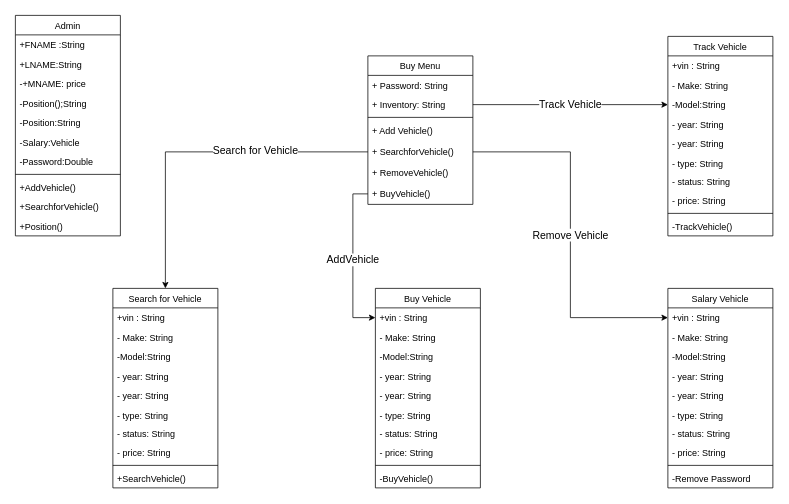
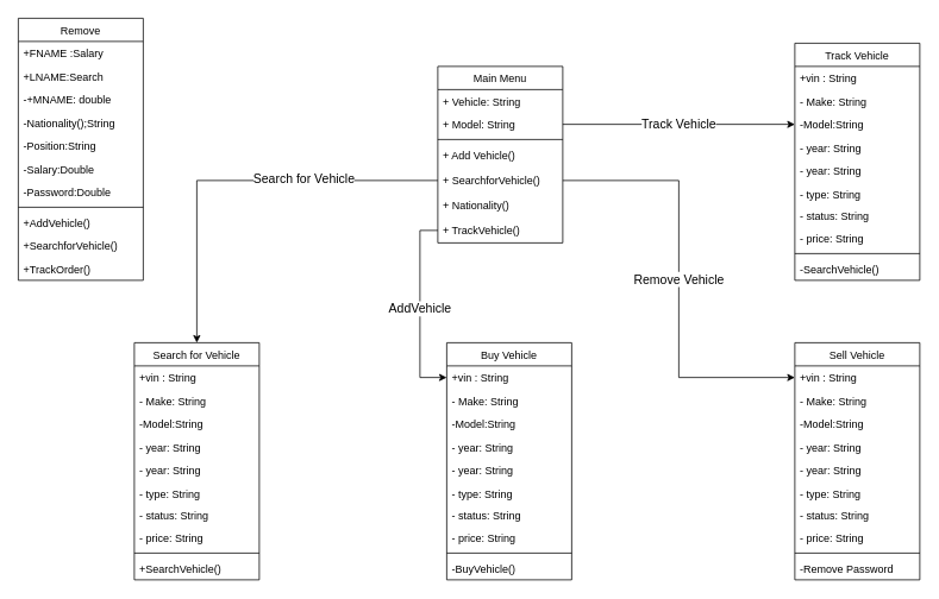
  <mxCell id="0" />
  <mxCell id="1" parent="0" />
- <mxCell id="2" value="Admin" style="swimlane;fontStyle=0;childLayout=stackLayout;horizontal=1;startSize=26;fillColor=none;horizontalStack=0;resizeParent=1;resizeParentMax=0;resizeLast=0;collapsible=1;marginBottom=0;" parent="1" vertex="1"><mxGeometry x="20" y="20" width="140" height="294" as="geometry" /></mxCell>
- <mxCell id="3" value="+FNAME :String" style="text;strokeColor=none;fillColor=none;align=left;verticalAlign=top;spacingLeft=4;spacingRight=4;overflow=hidden;rotatable=0;points=[[0,0.5],[1,0.5]];portConstraint=eastwest;" parent="2" vertex="1"><mxGeometry y="26" width="140" height="26" as="geometry" /></mxCell>
- <mxCell id="4" value="+LNAME:String" style="text;strokeColor=none;fillColor=none;align=left;verticalAlign=top;spacingLeft=4;spacingRight=4;overflow=hidden;rotatable=0;points=[[0,0.5],[1,0.5]];portConstraint=eastwest;" parent="2" vertex="1"><mxGeometry y="52" width="140" height="26" as="geometry" /></mxCell>
- <mxCell id="5" value="-+MNAME: price&#10;" style="text;strokeColor=none;fillColor=none;align=left;verticalAlign=top;spacingLeft=4;spacingRight=4;overflow=hidden;rotatable=0;points=[[0,0.5],[1,0.5]];portConstraint=eastwest;" parent="2" vertex="1"><mxGeometry y="78" width="140" height="26" as="geometry" /></mxCell>
- <mxCell id="6" value="-Position();String&#10;" style="text;strokeColor=none;fillColor=none;align=left;verticalAlign=top;spacingLeft=4;spacingRight=4;overflow=hidden;rotatable=0;points=[[0,0.5],[1,0.5]];portConstraint=eastwest;" parent="2" vertex="1"><mxGeometry y="104" width="140" height="26" as="geometry" /></mxCell>
+ <mxCell id="2" value="Remove" style="swimlane;fontStyle=0;childLayout=stackLayout;horizontal=1;startSize=26;fillColor=none;horizontalStack=0;resizeParent=1;resizeParentMax=0;resizeLast=0;collapsible=1;marginBottom=0;" parent="1" vertex="1"><mxGeometry x="20" y="20" width="140" height="294" as="geometry" /></mxCell>
+ <mxCell id="3" value="+FNAME :Salary" style="text;strokeColor=none;fillColor=none;align=left;verticalAlign=top;spacingLeft=4;spacingRight=4;overflow=hidden;rotatable=0;points=[[0,0.5],[1,0.5]];portConstraint=eastwest;" parent="2" vertex="1"><mxGeometry y="26" width="140" height="26" as="geometry" /></mxCell>
+ <mxCell id="4" value="+LNAME:Search" style="text;strokeColor=none;fillColor=none;align=left;verticalAlign=top;spacingLeft=4;spacingRight=4;overflow=hidden;rotatable=0;points=[[0,0.5],[1,0.5]];portConstraint=eastwest;" parent="2" vertex="1"><mxGeometry y="52" width="140" height="26" as="geometry" /></mxCell>
+ <mxCell id="5" value="-+MNAME: double&#10;" style="text;strokeColor=none;fillColor=none;align=left;verticalAlign=top;spacingLeft=4;spacingRight=4;overflow=hidden;rotatable=0;points=[[0,0.5],[1,0.5]];portConstraint=eastwest;" parent="2" vertex="1"><mxGeometry y="78" width="140" height="26" as="geometry" /></mxCell>
+ <mxCell id="6" value="-Nationality();String&#10;" style="text;strokeColor=none;fillColor=none;align=left;verticalAlign=top;spacingLeft=4;spacingRight=4;overflow=hidden;rotatable=0;points=[[0,0.5],[1,0.5]];portConstraint=eastwest;" parent="2" vertex="1"><mxGeometry y="104" width="140" height="26" as="geometry" /></mxCell>
  <mxCell id="7" value="-Position:String" style="text;strokeColor=none;fillColor=none;align=left;verticalAlign=top;spacingLeft=4;spacingRight=4;overflow=hidden;rotatable=0;points=[[0,0.5],[1,0.5]];portConstraint=eastwest;" parent="2" vertex="1"><mxGeometry y="130" width="140" height="26" as="geometry" /></mxCell>
- <mxCell id="8" value="-Salary:Vehicle&#10;" style="text;strokeColor=none;fillColor=none;align=left;verticalAlign=top;spacingLeft=4;spacingRight=4;overflow=hidden;rotatable=0;points=[[0,0.5],[1,0.5]];portConstraint=eastwest;" parent="2" vertex="1"><mxGeometry y="156" width="140" height="26" as="geometry" /></mxCell>
+ <mxCell id="8" value="-Salary:Double&#10;" style="text;strokeColor=none;fillColor=none;align=left;verticalAlign=top;spacingLeft=4;spacingRight=4;overflow=hidden;rotatable=0;points=[[0,0.5],[1,0.5]];portConstraint=eastwest;" parent="2" vertex="1"><mxGeometry y="156" width="140" height="26" as="geometry" /></mxCell>
  <mxCell id="9" value="-Password:Double" style="text;strokeColor=none;fillColor=none;align=left;verticalAlign=top;spacingLeft=4;spacingRight=4;overflow=hidden;rotatable=0;points=[[0,0.5],[1,0.5]];portConstraint=eastwest;" parent="2" vertex="1"><mxGeometry y="182" width="140" height="26" as="geometry" /></mxCell>
  <mxCell id="10" value="" style="line;strokeWidth=1;fillColor=none;align=left;verticalAlign=middle;spacingTop=-1;spacingLeft=3;spacingRight=3;rotatable=0;labelPosition=right;points=[];portConstraint=eastwest;" parent="2" vertex="1"><mxGeometry y="208" width="140" height="8" as="geometry" /></mxCell>
  <mxCell id="11" value="+AddVehicle()" style="text;strokeColor=none;fillColor=none;align=left;verticalAlign=top;spacingLeft=4;spacingRight=4;overflow=hidden;rotatable=0;points=[[0,0.5],[1,0.5]];portConstraint=eastwest;" vertex="1" parent="2"><mxGeometry y="216" width="140" height="26" as="geometry" /></mxCell>
  <mxCell id="12" value="+SearchforVehicle()" style="text;strokeColor=none;fillColor=none;align=left;verticalAlign=top;spacingLeft=4;spacingRight=4;overflow=hidden;rotatable=0;points=[[0,0.5],[1,0.5]];portConstraint=eastwest;" vertex="1" parent="2"><mxGeometry y="242" width="140" height="26" as="geometry" /></mxCell>
- <mxCell id="13" value="+Position()" style="text;strokeColor=none;fillColor=none;align=left;verticalAlign=top;spacingLeft=4;spacingRight=4;overflow=hidden;rotatable=0;points=[[0,0.5],[1,0.5]];portConstraint=eastwest;" vertex="1" parent="2"><mxGeometry y="268" width="140" height="26" as="geometry" /></mxCell>
- <mxCell id="14" value="Buy Menu" style="swimlane;fontStyle=0;childLayout=stackLayout;horizontal=1;startSize=26;fillColor=none;horizontalStack=0;resizeParent=1;resizeParentMax=0;resizeLast=0;collapsible=1;marginBottom=0;" parent="1" vertex="1"><mxGeometry x="490" y="74" width="140" height="198" as="geometry" /></mxCell>
- <mxCell id="15" value="+ Password: String" style="text;strokeColor=none;fillColor=none;align=left;verticalAlign=top;spacingLeft=4;spacingRight=4;overflow=hidden;rotatable=0;points=[[0,0.5],[1,0.5]];portConstraint=eastwest;" parent="14" vertex="1"><mxGeometry y="26" width="140" height="26" as="geometry" /></mxCell>
- <mxCell id="16" value="+ Inventory: String" style="text;strokeColor=none;fillColor=none;align=left;verticalAlign=top;spacingLeft=4;spacingRight=4;overflow=hidden;rotatable=0;points=[[0,0.5],[1,0.5]];portConstraint=eastwest;" parent="14" vertex="1"><mxGeometry y="52" width="140" height="26" as="geometry" /></mxCell>
+ <mxCell id="13" value="+TrackOrder()" style="text;strokeColor=none;fillColor=none;align=left;verticalAlign=top;spacingLeft=4;spacingRight=4;overflow=hidden;rotatable=0;points=[[0,0.5],[1,0.5]];portConstraint=eastwest;" vertex="1" parent="2"><mxGeometry y="268" width="140" height="26" as="geometry" /></mxCell>
+ <mxCell id="14" value="Main Menu" style="swimlane;fontStyle=0;childLayout=stackLayout;horizontal=1;startSize=26;fillColor=none;horizontalStack=0;resizeParent=1;resizeParentMax=0;resizeLast=0;collapsible=1;marginBottom=0;" parent="1" vertex="1"><mxGeometry x="490" y="74" width="140" height="198" as="geometry" /></mxCell>
+ <mxCell id="15" value="+ Vehicle: String" style="text;strokeColor=none;fillColor=none;align=left;verticalAlign=top;spacingLeft=4;spacingRight=4;overflow=hidden;rotatable=0;points=[[0,0.5],[1,0.5]];portConstraint=eastwest;" parent="14" vertex="1"><mxGeometry y="26" width="140" height="26" as="geometry" /></mxCell>
+ <mxCell id="16" value="+ Model: String" style="text;strokeColor=none;fillColor=none;align=left;verticalAlign=top;spacingLeft=4;spacingRight=4;overflow=hidden;rotatable=0;points=[[0,0.5],[1,0.5]];portConstraint=eastwest;" parent="14" vertex="1"><mxGeometry y="52" width="140" height="26" as="geometry" /></mxCell>
  <mxCell id="17" value="" style="line;strokeWidth=1;fillColor=none;align=left;verticalAlign=middle;spacingTop=-1;spacingLeft=3;spacingRight=3;rotatable=0;labelPosition=right;points=[];portConstraint=eastwest;" parent="14" vertex="1"><mxGeometry y="78" width="140" height="8" as="geometry" /></mxCell>
  <mxCell id="18" value="+ Add Vehicle()" style="text;strokeColor=none;fillColor=none;align=left;verticalAlign=top;spacingLeft=4;spacingRight=4;overflow=hidden;rotatable=0;points=[[0,0.5],[1,0.5]];portConstraint=eastwest;" parent="14" vertex="1"><mxGeometry y="86" width="140" height="28" as="geometry" /></mxCell>
  <mxCell id="19" value="+ SearchforVehicle()" style="text;strokeColor=none;fillColor=none;align=left;verticalAlign=top;spacingLeft=4;spacingRight=4;overflow=hidden;rotatable=0;points=[[0,0.5],[1,0.5]];portConstraint=eastwest;" vertex="1" parent="14"><mxGeometry y="114" width="140" height="28" as="geometry" /></mxCell>
- <mxCell id="20" value="+ RemoveVehicle()" style="text;strokeColor=none;fillColor=none;align=left;verticalAlign=top;spacingLeft=4;spacingRight=4;overflow=hidden;rotatable=0;points=[[0,0.5],[1,0.5]];portConstraint=eastwest;" vertex="1" parent="14"><mxGeometry y="142" width="140" height="28" as="geometry" /></mxCell>
- <mxCell id="21" value="+ BuyVehicle()" style="text;strokeColor=none;fillColor=none;align=left;verticalAlign=top;spacingLeft=4;spacingRight=4;overflow=hidden;rotatable=0;points=[[0,0.5],[1,0.5]];portConstraint=eastwest;" vertex="1" parent="14"><mxGeometry y="170" width="140" height="28" as="geometry" /></mxCell>
+ <mxCell id="20" value="+ Nationality()" style="text;strokeColor=none;fillColor=none;align=left;verticalAlign=top;spacingLeft=4;spacingRight=4;overflow=hidden;rotatable=0;points=[[0,0.5],[1,0.5]];portConstraint=eastwest;" vertex="1" parent="14"><mxGeometry y="142" width="140" height="28" as="geometry" /></mxCell>
+ <mxCell id="21" value="+ TrackVehicle()" style="text;strokeColor=none;fillColor=none;align=left;verticalAlign=top;spacingLeft=4;spacingRight=4;overflow=hidden;rotatable=0;points=[[0,0.5],[1,0.5]];portConstraint=eastwest;" vertex="1" parent="14"><mxGeometry y="170" width="140" height="28" as="geometry" /></mxCell>
  <mxCell id="22" value="Search for Vehicle" style="swimlane;fontStyle=0;childLayout=stackLayout;horizontal=1;startSize=26;fillColor=none;horizontalStack=0;resizeParent=1;resizeParentMax=0;resizeLast=0;collapsible=1;marginBottom=0;" parent="1" vertex="1"><mxGeometry x="150" y="384" width="140" height="266" as="geometry" /></mxCell>
  <mxCell id="23" value="+vin : String" style="text;strokeColor=none;fillColor=none;align=left;verticalAlign=top;spacingLeft=4;spacingRight=4;overflow=hidden;rotatable=0;points=[[0,0.5],[1,0.5]];portConstraint=eastwest;" parent="22" vertex="1"><mxGeometry y="26" width="140" height="26" as="geometry" /></mxCell>
  <mxCell id="24" value="- Make: String" style="text;strokeColor=none;fillColor=none;align=left;verticalAlign=top;spacingLeft=4;spacingRight=4;overflow=hidden;rotatable=0;points=[[0,0.5],[1,0.5]];portConstraint=eastwest;" parent="22" vertex="1"><mxGeometry y="52" width="140" height="26" as="geometry" /></mxCell>
  <mxCell id="25" value="-Model:String" style="text;strokeColor=none;fillColor=none;align=left;verticalAlign=top;spacingLeft=4;spacingRight=4;overflow=hidden;rotatable=0;points=[[0,0.5],[1,0.5]];portConstraint=eastwest;" parent="22" vertex="1"><mxGeometry y="78" width="140" height="26" as="geometry" /></mxCell>
  <mxCell id="26" value="- year: String" style="text;strokeColor=none;fillColor=none;align=left;verticalAlign=top;spacingLeft=4;spacingRight=4;overflow=hidden;rotatable=0;points=[[0,0.5],[1,0.5]];portConstraint=eastwest;" parent="22" vertex="1"><mxGeometry y="104" width="140" height="26" as="geometry" /></mxCell>
  <mxCell id="27" value="- year: String" style="text;strokeColor=none;fillColor=none;align=left;verticalAlign=top;spacingLeft=4;spacingRight=4;overflow=hidden;rotatable=0;points=[[0,0.5],[1,0.5]];portConstraint=eastwest;" vertex="1" parent="22"><mxGeometry y="130" width="140" height="26" as="geometry" /></mxCell>
  <mxCell id="28" value="- type: String" style="text;strokeColor=none;fillColor=none;align=left;verticalAlign=top;spacingLeft=4;spacingRight=4;overflow=hidden;rotatable=0;points=[[0,0.5],[1,0.5]];portConstraint=eastwest;" vertex="1" parent="22"><mxGeometry y="156" width="140" height="24" as="geometry" /></mxCell>
  <mxCell id="29" value="- status: String" style="text;strokeColor=none;fillColor=none;align=left;verticalAlign=top;spacingLeft=4;spacingRight=4;overflow=hidden;rotatable=0;points=[[0,0.5],[1,0.5]];portConstraint=eastwest;" vertex="1" parent="22"><mxGeometry y="180" width="140" height="26" as="geometry" /></mxCell>
  <mxCell id="30" value="- price: String" style="text;strokeColor=none;fillColor=none;align=left;verticalAlign=top;spacingLeft=4;spacingRight=4;overflow=hidden;rotatable=0;points=[[0,0.5],[1,0.5]];portConstraint=eastwest;" vertex="1" parent="22"><mxGeometry y="206" width="140" height="26" as="geometry" /></mxCell>
  <mxCell id="31" value="" style="line;strokeWidth=1;fillColor=none;align=left;verticalAlign=middle;spacingTop=-1;spacingLeft=3;spacingRight=3;rotatable=0;labelPosition=right;points=[];portConstraint=eastwest;" parent="22" vertex="1"><mxGeometry y="232" width="140" height="8" as="geometry" /></mxCell>
  <mxCell id="32" value="+SearchVehicle()" style="text;strokeColor=none;fillColor=none;align=left;verticalAlign=top;spacingLeft=4;spacingRight=4;overflow=hidden;rotatable=0;points=[[0,0.5],[1,0.5]];portConstraint=eastwest;" vertex="1" parent="22"><mxGeometry y="240" width="140" height="26" as="geometry" /></mxCell>
  <mxCell id="33" value="Track Vehicle" style="swimlane;fontStyle=0;childLayout=stackLayout;horizontal=1;startSize=26;fillColor=none;horizontalStack=0;resizeParent=1;resizeParentMax=0;resizeLast=0;collapsible=1;marginBottom=0;" vertex="1" parent="1"><mxGeometry x="890" y="48" width="140" height="266" as="geometry" /></mxCell>
  <mxCell id="34" value="+vin : String" style="text;strokeColor=none;fillColor=none;align=left;verticalAlign=top;spacingLeft=4;spacingRight=4;overflow=hidden;rotatable=0;points=[[0,0.5],[1,0.5]];portConstraint=eastwest;" vertex="1" parent="33"><mxGeometry y="26" width="140" height="26" as="geometry" /></mxCell>
  <mxCell id="35" value="- Make: String" style="text;strokeColor=none;fillColor=none;align=left;verticalAlign=top;spacingLeft=4;spacingRight=4;overflow=hidden;rotatable=0;points=[[0,0.5],[1,0.5]];portConstraint=eastwest;" vertex="1" parent="33"><mxGeometry y="52" width="140" height="26" as="geometry" /></mxCell>
  <mxCell id="36" value="-Model:String" style="text;strokeColor=none;fillColor=none;align=left;verticalAlign=top;spacingLeft=4;spacingRight=4;overflow=hidden;rotatable=0;points=[[0,0.5],[1,0.5]];portConstraint=eastwest;" vertex="1" parent="33"><mxGeometry y="78" width="140" height="26" as="geometry" /></mxCell>
  <mxCell id="37" value="- year: String" style="text;strokeColor=none;fillColor=none;align=left;verticalAlign=top;spacingLeft=4;spacingRight=4;overflow=hidden;rotatable=0;points=[[0,0.5],[1,0.5]];portConstraint=eastwest;" vertex="1" parent="33"><mxGeometry y="104" width="140" height="26" as="geometry" /></mxCell>
  <mxCell id="38" value="- year: String" style="text;strokeColor=none;fillColor=none;align=left;verticalAlign=top;spacingLeft=4;spacingRight=4;overflow=hidden;rotatable=0;points=[[0,0.5],[1,0.5]];portConstraint=eastwest;" vertex="1" parent="33"><mxGeometry y="130" width="140" height="26" as="geometry" /></mxCell>
  <mxCell id="39" value="- type: String" style="text;strokeColor=none;fillColor=none;align=left;verticalAlign=top;spacingLeft=4;spacingRight=4;overflow=hidden;rotatable=0;points=[[0,0.5],[1,0.5]];portConstraint=eastwest;" vertex="1" parent="33"><mxGeometry y="156" width="140" height="24" as="geometry" /></mxCell>
  <mxCell id="40" value="- status: String" style="text;strokeColor=none;fillColor=none;align=left;verticalAlign=top;spacingLeft=4;spacingRight=4;overflow=hidden;rotatable=0;points=[[0,0.5],[1,0.5]];portConstraint=eastwest;" vertex="1" parent="33"><mxGeometry y="180" width="140" height="26" as="geometry" /></mxCell>
  <mxCell id="41" value="- price: String" style="text;strokeColor=none;fillColor=none;align=left;verticalAlign=top;spacingLeft=4;spacingRight=4;overflow=hidden;rotatable=0;points=[[0,0.5],[1,0.5]];portConstraint=eastwest;" vertex="1" parent="33"><mxGeometry y="206" width="140" height="26" as="geometry" /></mxCell>
  <mxCell id="42" value="" style="line;strokeWidth=1;fillColor=none;align=left;verticalAlign=middle;spacingTop=-1;spacingLeft=3;spacingRight=3;rotatable=0;labelPosition=right;points=[];portConstraint=eastwest;" vertex="1" parent="33"><mxGeometry y="232" width="140" height="8" as="geometry" /></mxCell>
- <mxCell id="43" value="-TrackVehicle()" style="text;strokeColor=none;fillColor=none;align=left;verticalAlign=top;spacingLeft=4;spacingRight=4;overflow=hidden;rotatable=0;points=[[0,0.5],[1,0.5]];portConstraint=eastwest;" vertex="1" parent="33"><mxGeometry y="240" width="140" height="26" as="geometry" /></mxCell>
- <mxCell id="44" value="Salary Vehicle" style="swimlane;fontStyle=0;childLayout=stackLayout;horizontal=1;startSize=26;fillColor=none;horizontalStack=0;resizeParent=1;resizeParentMax=0;resizeLast=0;collapsible=1;marginBottom=0;" vertex="1" parent="1"><mxGeometry x="890" y="384" width="140" height="266" as="geometry" /></mxCell>
+ <mxCell id="43" value="-SearchVehicle()" style="text;strokeColor=none;fillColor=none;align=left;verticalAlign=top;spacingLeft=4;spacingRight=4;overflow=hidden;rotatable=0;points=[[0,0.5],[1,0.5]];portConstraint=eastwest;" vertex="1" parent="33"><mxGeometry y="240" width="140" height="26" as="geometry" /></mxCell>
+ <mxCell id="44" value="Sell Vehicle" style="swimlane;fontStyle=0;childLayout=stackLayout;horizontal=1;startSize=26;fillColor=none;horizontalStack=0;resizeParent=1;resizeParentMax=0;resizeLast=0;collapsible=1;marginBottom=0;" vertex="1" parent="1"><mxGeometry x="890" y="384" width="140" height="266" as="geometry" /></mxCell>
  <mxCell id="45" value="+vin : String" style="text;strokeColor=none;fillColor=none;align=left;verticalAlign=top;spacingLeft=4;spacingRight=4;overflow=hidden;rotatable=0;points=[[0,0.5],[1,0.5]];portConstraint=eastwest;" vertex="1" parent="44"><mxGeometry y="26" width="140" height="26" as="geometry" /></mxCell>
  <mxCell id="46" value="- Make: String" style="text;strokeColor=none;fillColor=none;align=left;verticalAlign=top;spacingLeft=4;spacingRight=4;overflow=hidden;rotatable=0;points=[[0,0.5],[1,0.5]];portConstraint=eastwest;" vertex="1" parent="44"><mxGeometry y="52" width="140" height="26" as="geometry" /></mxCell>
  <mxCell id="47" value="-Model:String" style="text;strokeColor=none;fillColor=none;align=left;verticalAlign=top;spacingLeft=4;spacingRight=4;overflow=hidden;rotatable=0;points=[[0,0.5],[1,0.5]];portConstraint=eastwest;" vertex="1" parent="44"><mxGeometry y="78" width="140" height="26" as="geometry" /></mxCell>
  <mxCell id="48" value="- year: String" style="text;strokeColor=none;fillColor=none;align=left;verticalAlign=top;spacingLeft=4;spacingRight=4;overflow=hidden;rotatable=0;points=[[0,0.5],[1,0.5]];portConstraint=eastwest;" vertex="1" parent="44"><mxGeometry y="104" width="140" height="26" as="geometry" /></mxCell>
  <mxCell id="49" value="- year: String" style="text;strokeColor=none;fillColor=none;align=left;verticalAlign=top;spacingLeft=4;spacingRight=4;overflow=hidden;rotatable=0;points=[[0,0.5],[1,0.5]];portConstraint=eastwest;" vertex="1" parent="44"><mxGeometry y="130" width="140" height="26" as="geometry" /></mxCell>
  <mxCell id="50" value="- type: String" style="text;strokeColor=none;fillColor=none;align=left;verticalAlign=top;spacingLeft=4;spacingRight=4;overflow=hidden;rotatable=0;points=[[0,0.5],[1,0.5]];portConstraint=eastwest;" vertex="1" parent="44"><mxGeometry y="156" width="140" height="24" as="geometry" /></mxCell>
  <mxCell id="51" value="- status: String" style="text;strokeColor=none;fillColor=none;align=left;verticalAlign=top;spacingLeft=4;spacingRight=4;overflow=hidden;rotatable=0;points=[[0,0.5],[1,0.5]];portConstraint=eastwest;" vertex="1" parent="44"><mxGeometry y="180" width="140" height="26" as="geometry" /></mxCell>
  <mxCell id="52" value="- price: String" style="text;strokeColor=none;fillColor=none;align=left;verticalAlign=top;spacingLeft=4;spacingRight=4;overflow=hidden;rotatable=0;points=[[0,0.5],[1,0.5]];portConstraint=eastwest;" vertex="1" parent="44"><mxGeometry y="206" width="140" height="26" as="geometry" /></mxCell>
  <mxCell id="53" value="" style="line;strokeWidth=1;fillColor=none;align=left;verticalAlign=middle;spacingTop=-1;spacingLeft=3;spacingRight=3;rotatable=0;labelPosition=right;points=[];portConstraint=eastwest;" vertex="1" parent="44"><mxGeometry y="232" width="140" height="8" as="geometry" /></mxCell>
  <mxCell id="54" value="-Remove Password" style="text;strokeColor=none;fillColor=none;align=left;verticalAlign=top;spacingLeft=4;spacingRight=4;overflow=hidden;rotatable=0;points=[[0,0.5],[1,0.5]];portConstraint=eastwest;" vertex="1" parent="44"><mxGeometry y="240" width="140" height="26" as="geometry" /></mxCell>
  <mxCell id="55" value="Buy Vehicle" style="swimlane;fontStyle=0;childLayout=stackLayout;horizontal=1;startSize=26;fillColor=none;horizontalStack=0;resizeParent=1;resizeParentMax=0;resizeLast=0;collapsible=1;marginBottom=0;" vertex="1" parent="1"><mxGeometry x="500" y="384" width="140" height="266" as="geometry" /></mxCell>
  <mxCell id="56" value="+vin : String" style="text;strokeColor=none;fillColor=none;align=left;verticalAlign=top;spacingLeft=4;spacingRight=4;overflow=hidden;rotatable=0;points=[[0,0.5],[1,0.5]];portConstraint=eastwest;" vertex="1" parent="55"><mxGeometry y="26" width="140" height="26" as="geometry" /></mxCell>
  <mxCell id="57" value="- Make: String" style="text;strokeColor=none;fillColor=none;align=left;verticalAlign=top;spacingLeft=4;spacingRight=4;overflow=hidden;rotatable=0;points=[[0,0.5],[1,0.5]];portConstraint=eastwest;" vertex="1" parent="55"><mxGeometry y="52" width="140" height="26" as="geometry" /></mxCell>
  <mxCell id="58" value="-Model:String" style="text;strokeColor=none;fillColor=none;align=left;verticalAlign=top;spacingLeft=4;spacingRight=4;overflow=hidden;rotatable=0;points=[[0,0.5],[1,0.5]];portConstraint=eastwest;" vertex="1" parent="55"><mxGeometry y="78" width="140" height="26" as="geometry" /></mxCell>
  <mxCell id="59" value="- year: String" style="text;strokeColor=none;fillColor=none;align=left;verticalAlign=top;spacingLeft=4;spacingRight=4;overflow=hidden;rotatable=0;points=[[0,0.5],[1,0.5]];portConstraint=eastwest;" vertex="1" parent="55"><mxGeometry y="104" width="140" height="26" as="geometry" /></mxCell>
  <mxCell id="60" value="- year: String" style="text;strokeColor=none;fillColor=none;align=left;verticalAlign=top;spacingLeft=4;spacingRight=4;overflow=hidden;rotatable=0;points=[[0,0.5],[1,0.5]];portConstraint=eastwest;" vertex="1" parent="55"><mxGeometry y="130" width="140" height="26" as="geometry" /></mxCell>
  <mxCell id="61" value="- type: String" style="text;strokeColor=none;fillColor=none;align=left;verticalAlign=top;spacingLeft=4;spacingRight=4;overflow=hidden;rotatable=0;points=[[0,0.5],[1,0.5]];portConstraint=eastwest;" vertex="1" parent="55"><mxGeometry y="156" width="140" height="24" as="geometry" /></mxCell>
  <mxCell id="62" value="- status: String" style="text;strokeColor=none;fillColor=none;align=left;verticalAlign=top;spacingLeft=4;spacingRight=4;overflow=hidden;rotatable=0;points=[[0,0.5],[1,0.5]];portConstraint=eastwest;" vertex="1" parent="55"><mxGeometry y="180" width="140" height="26" as="geometry" /></mxCell>
  <mxCell id="63" value="- price: String" style="text;strokeColor=none;fillColor=none;align=left;verticalAlign=top;spacingLeft=4;spacingRight=4;overflow=hidden;rotatable=0;points=[[0,0.5],[1,0.5]];portConstraint=eastwest;" vertex="1" parent="55"><mxGeometry y="206" width="140" height="26" as="geometry" /></mxCell>
  <mxCell id="64" value="" style="line;strokeWidth=1;fillColor=none;align=left;verticalAlign=middle;spacingTop=-1;spacingLeft=3;spacingRight=3;rotatable=0;labelPosition=right;points=[];portConstraint=eastwest;" vertex="1" parent="55"><mxGeometry y="232" width="140" height="8" as="geometry" /></mxCell>
  <mxCell id="65" value="-BuyVehicle()" style="text;strokeColor=none;fillColor=none;align=left;verticalAlign=top;spacingLeft=4;spacingRight=4;overflow=hidden;rotatable=0;points=[[0,0.5],[1,0.5]];portConstraint=eastwest;" vertex="1" parent="55"><mxGeometry y="240" width="140" height="26" as="geometry" /></mxCell>
  <mxCell id="66" value="&lt;font style=&quot;font-size: 14px&quot;&gt;Track Vehicle&lt;/font&gt;" style="edgeStyle=orthogonalEdgeStyle;rounded=0;orthogonalLoop=1;jettySize=auto;html=1;exitX=1;exitY=0.5;exitDx=0;exitDy=0;entryX=0;entryY=0.5;entryDx=0;entryDy=0;" edge="1" parent="1" source="16" target="36"><mxGeometry relative="1" as="geometry" /></mxCell>
  <mxCell id="67" value="&lt;font style=&quot;font-size: 14px&quot;&gt;Remove Vehicle&lt;/font&gt;" style="edgeStyle=orthogonalEdgeStyle;rounded=0;orthogonalLoop=1;jettySize=auto;html=1;exitX=1;exitY=0.5;exitDx=0;exitDy=0;entryX=0;entryY=0.5;entryDx=0;entryDy=0;" edge="1" parent="1" source="19" target="45"><mxGeometry relative="1" as="geometry" /></mxCell>
  <mxCell id="68" value="&lt;font style=&quot;font-size: 14px&quot;&gt;AddVehicle&lt;/font&gt;" style="edgeStyle=orthogonalEdgeStyle;rounded=0;orthogonalLoop=1;jettySize=auto;html=1;exitX=0;exitY=0.5;exitDx=0;exitDy=0;entryX=0;entryY=0.5;entryDx=0;entryDy=0;" edge="1" parent="1" source="21" target="56"><mxGeometry relative="1" as="geometry" /></mxCell>
  <mxCell id="69" style="edgeStyle=orthogonalEdgeStyle;rounded=0;orthogonalLoop=1;jettySize=auto;html=1;exitX=0;exitY=0.5;exitDx=0;exitDy=0;entryX=0.5;entryY=0;entryDx=0;entryDy=0;" edge="1" parent="1" source="19" target="22"><mxGeometry relative="1" as="geometry" /></mxCell>
  <mxCell id="70" value="&lt;font style=&quot;font-size: 14px&quot;&gt;Search for Vehicle&lt;/font&gt;" style="edgeLabel;html=1;align=center;verticalAlign=middle;resizable=0;points=[];" vertex="1" connectable="0" parent="69"><mxGeometry x="-0.333" y="-3" relative="1" as="geometry"><mxPoint as="offset" /></mxGeometry></mxCell>
